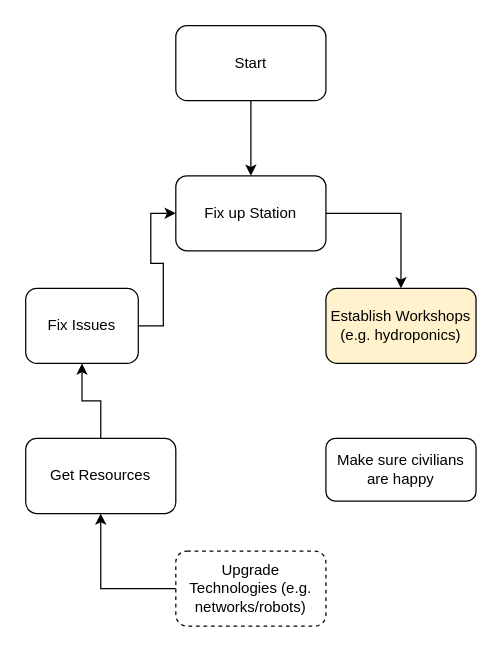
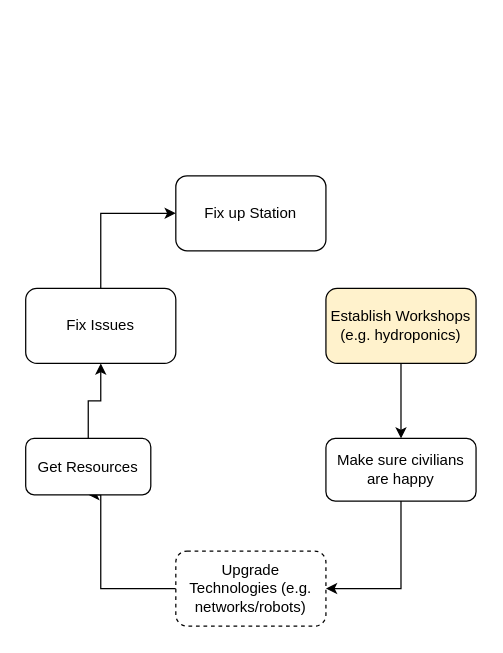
  <mxCell id="0" />
  <mxCell id="1" parent="0" />
- <mxCell id="2" style="edgeStyle=orthogonalEdgeStyle;rounded=0;orthogonalLoop=1;jettySize=auto;html=1;entryX=0.5;entryY=0;entryDx=0;entryDy=0;" edge="1" parent="1" source="3" target="5"><mxGeometry relative="1" as="geometry" /></mxCell>
- <mxCell id="3" value="Start" style="rounded=1;whiteSpace=wrap;html=1;" parent="1" vertex="1"><mxGeometry x="140" y="20" width="120" height="60" as="geometry" /></mxCell>
- <mxCell id="4" style="edgeStyle=orthogonalEdgeStyle;rounded=0;orthogonalLoop=1;jettySize=auto;html=1;entryX=0.5;entryY=0;entryDx=0;entryDy=0;" edge="1" parent="1" source="5" target="7"><mxGeometry relative="1" as="geometry"><Array as="points"><mxPoint x="320" y="170" /></Array></mxGeometry></mxCell>
  <mxCell id="5" value="Fix up Station" style="rounded=1;whiteSpace=wrap;html=1;" vertex="1" parent="1"><mxGeometry x="140" y="140" width="120" height="60" as="geometry" /></mxCell>
+ <mxCell id="6" style="edgeStyle=orthogonalEdgeStyle;rounded=0;orthogonalLoop=1;jettySize=auto;html=1;entryX=0.5;entryY=0;entryDx=0;entryDy=0;" edge="1" parent="1" source="7" target="9"><mxGeometry relative="1" as="geometry" /></mxCell>
  <mxCell id="7" value="Establish Workshops&lt;br&gt;(e.g. hydroponics)" style="rounded=1;whiteSpace=wrap;html=1;fillColor=#fff2cc;" vertex="1" parent="1"><mxGeometry x="260" y="230" width="120" height="60" as="geometry" /></mxCell>
+ <mxCell id="8" style="edgeStyle=orthogonalEdgeStyle;rounded=0;orthogonalLoop=1;jettySize=auto;html=1;entryX=1;entryY=0.5;entryDx=0;entryDy=0;" edge="1" parent="1" source="9" target="11"><mxGeometry relative="1" as="geometry" /></mxCell>
  <mxCell id="9" value="Make sure civilians are happy" style="rounded=1;whiteSpace=wrap;html=1;" vertex="1" parent="1"><mxGeometry x="260" y="350" width="120" height="50" as="geometry" /></mxCell>
  <mxCell id="10" style="edgeStyle=orthogonalEdgeStyle;rounded=0;orthogonalLoop=1;jettySize=auto;html=1;entryX=0.5;entryY=1;entryDx=0;entryDy=0;" edge="1" parent="1" source="11" target="13"><mxGeometry relative="1" as="geometry"><Array as="points"><mxPoint x="80" y="470" /></Array></mxGeometry></mxCell>
  <mxCell id="11" value="Upgrade Technologies (e.g. networks/robots)" style="rounded=1;whiteSpace=wrap;html=1;dashed=1;" vertex="1" parent="1"><mxGeometry x="140" y="440" width="120" height="60" as="geometry" /></mxCell>
  <mxCell id="12" style="edgeStyle=orthogonalEdgeStyle;rounded=0;orthogonalLoop=1;jettySize=auto;html=1;entryX=0.5;entryY=1;entryDx=0;entryDy=0;" edge="1" parent="1" source="13" target="15"><mxGeometry relative="1" as="geometry" /></mxCell>
- <mxCell id="13" value="Get Resources" style="rounded=1;whiteSpace=wrap;html=1;" vertex="1" parent="1"><mxGeometry x="20" y="350" width="120" height="60" as="geometry" /></mxCell>
+ <mxCell id="13" value="Get Resources" style="rounded=1;whiteSpace=wrap;html=1;" vertex="1" parent="1"><mxGeometry x="20" y="350" width="100" height="45" as="geometry" /></mxCell>
  <mxCell id="14" style="edgeStyle=orthogonalEdgeStyle;rounded=0;orthogonalLoop=1;jettySize=auto;html=1;entryX=0;entryY=0.5;entryDx=0;entryDy=0;" edge="1" parent="1" source="15" target="5"><mxGeometry relative="1" as="geometry" /></mxCell>
- <mxCell id="15" value="Fix Issues" style="rounded=1;whiteSpace=wrap;html=1;" vertex="1" parent="1"><mxGeometry x="20" y="230" width="90" height="60" as="geometry" /></mxCell>
+ <mxCell id="15" value="Fix Issues" style="rounded=1;whiteSpace=wrap;html=1;" vertex="1" parent="1"><mxGeometry x="20" y="230" width="120" height="60" as="geometry" /></mxCell>
